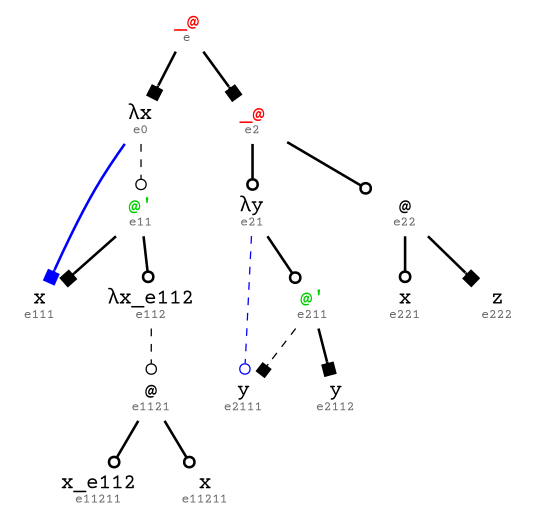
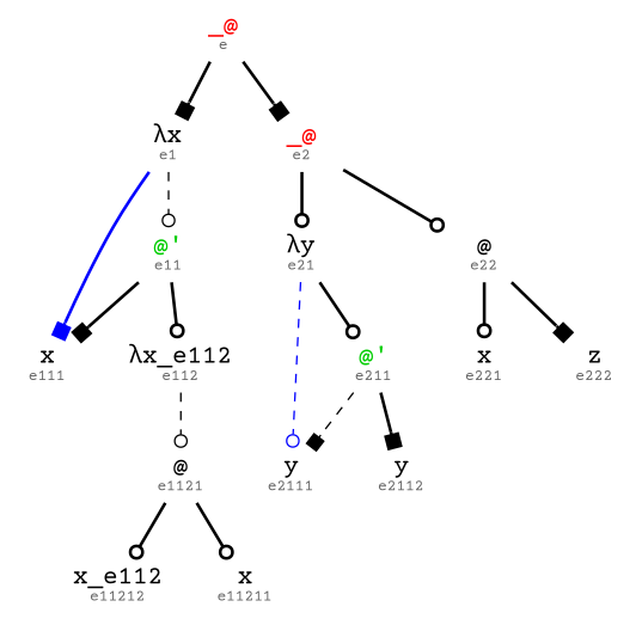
  digraph {
    fontname="Courier Prime"
    rankdir=TB
    node [fontcolor=black fontname="Courier Prime" fontsize=16 shape=none]
    edge [arrowhead=odot fontname="Courier Prime" style=bold]
    n1 [fontcolor=red label=<_@<br/><font point-size="10" color="gray40">e</font>>]
-   n2 [label=<λx<br/><font point-size="10" color="gray40">e0</font>>]
+   n2 [label=<λx<br/><font point-size="10" color="gray40">e1</font>>]
    n3 [fontcolor=red label=<_@<br/><font point-size="10" color="gray40">e2</font>>]
    n4 [fontcolor=green3 label=<@'<br/><font point-size="10" color="gray40">e11</font>>]
    n5 [label=<x<br/><font point-size="10" color="gray40">e111</font>>]
    n6 [label=<λy<br/><font point-size="10" color="gray40">e21</font>>]
    n7 [label=<@<br/><font point-size="10" color="gray40">e22</font>>]
    n8 [label=<λx_e112<br/><font point-size="10" color="gray40">e112</font>>]
    n9 [label=<@<br/><font point-size="10" color="gray40">e1121</font>>]
-   n10 [label=<x_e112<br/><font point-size="10" color="gray40">e11211</font>>]
+   n10 [label=<x_e112<br/><font point-size="10" color="gray40">e11212</font>>]
    n11 [label=<x<br/><font point-size="10" color="gray40">e11211</font>>]
    n12 [fontcolor=green3 label=<@'<br/><font point-size="10" color="gray40">e211</font>>]
    n13 [label=<y<br/><font point-size="10" color="gray40">e2111</font>>]
    n14 [label=<x<br/><font point-size="10" color="gray40">e221</font>>]
    n15 [label=<z<br/><font point-size="10" color="gray40">e222</font>>]
    n16 [label=<y<br/><font point-size="10" color="gray40">e2112</font>>]
    n1 -> n2 [arrowhead=box]
    n1 -> n3 [arrowhead=box]
    n2 -> n4 [style=dashed]
    n2 -> n5 [arrowhead=box color=blue]
    n3 -> n6
    n3 -> n7
    n4 -> n5 [arrowhead=box]
    n4 -> n8
    n6 -> n12
    n6 -> n13 [color=blue style=dashed]
    n7 -> n14
    n7 -> n15 [arrowhead=box]
    n8 -> n9 [style=dashed]
    n9 -> n10
    n9 -> n11
    n12 -> n13 [arrowhead=box style=dashed]
    n12 -> n16 [arrowhead=box]
  }
